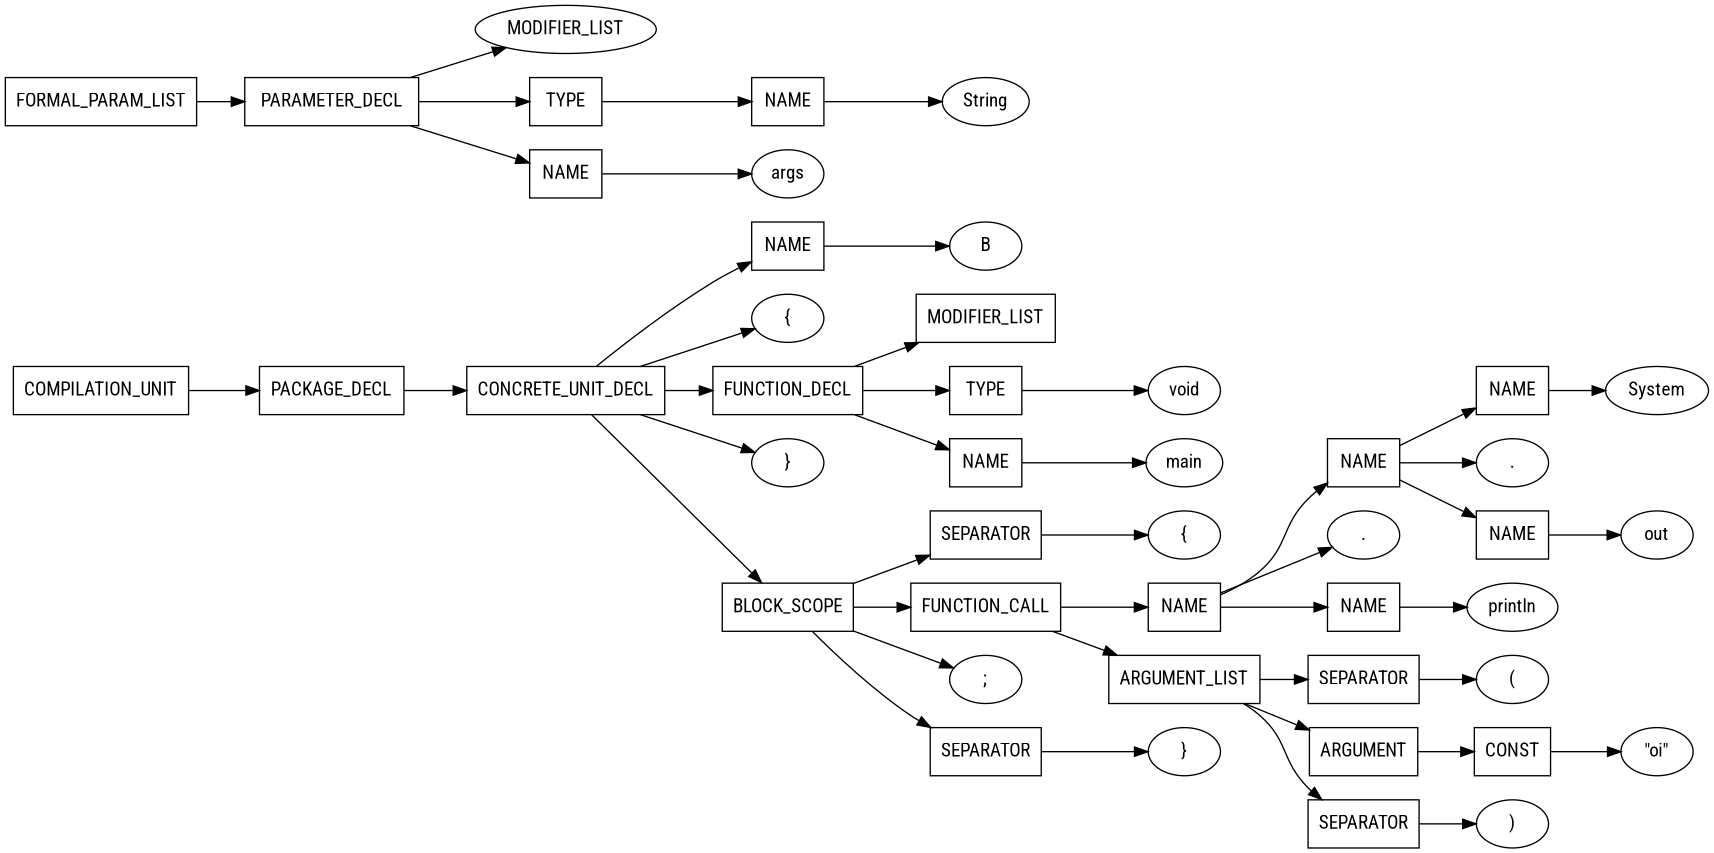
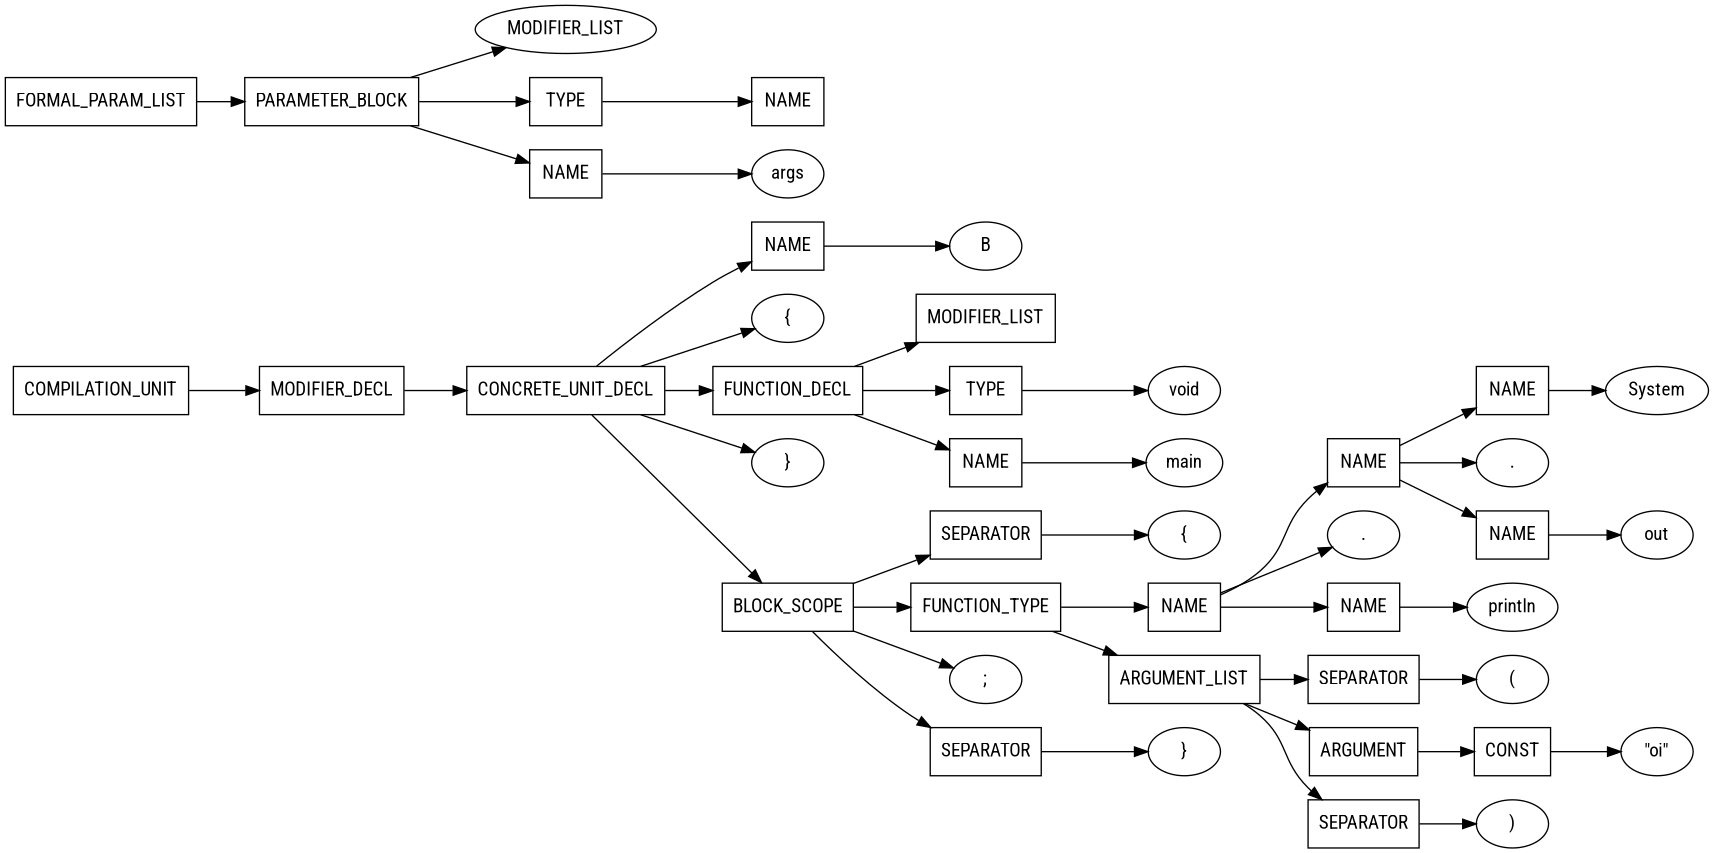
  digraph {
    fontname="Roboto Condensed"
    rankdir=LR
    splines=TRUE
    node [fontname="Roboto Condensed" shape=rectangle]
    edge [fontname="Roboto Condensed"]
    n1 [label=COMPILATION_UNIT]
-   n2 [label=PACKAGE_DECL]
+   n2 [label=MODIFIER_DECL]
    n3 [label=CONCRETE_UNIT_DECL]
    n4 [label=NAME]
    n5 [label="{" shape=ellipse]
    n6 [label=FUNCTION_DECL]
    n7 [label="}" shape=ellipse]
    n8 [label=BLOCK_SCOPE]
    n9 [label=B shape=ellipse]
    n10 [label=MODIFIER_LIST]
    n11 [label=TYPE]
    n12 [label=NAME]
    n13 [label=void shape=ellipse]
    n14 [label=main shape=ellipse]
    n15 [label=FORMAL_PARAM_LIST]
-   n16 [label=PARAMETER_DECL]
+   n16 [label=PARAMETER_BLOCK]
    n17 [label=SEPARATOR]
-   n18 [label=FUNCTION_CALL]
+   n18 [label=FUNCTION_TYPE]
    n19 [label=";" shape=ellipse]
    n20 [label=SEPARATOR]
    n21 [label=MODIFIER_LIST shape=ellipse]
    n22 [label=TYPE]
    n23 [label=NAME]
    n24 [label=NAME]
    n25 [label=args shape=ellipse]
-   n26 [label=String shape=ellipse]
    n27 [label="{" shape=ellipse]
    n28 [label=NAME]
    n29 [label=ARGUMENT_LIST]
    n30 [label="}" shape=ellipse]
    n31 [label=NAME]
    n32 [label="." shape=ellipse]
    n33 [label=NAME]
    n34 [label=SEPARATOR]
    n35 [label=ARGUMENT]
    n36 [label=SEPARATOR]
    n37 [label=NAME]
    n38 [label="." shape=ellipse]
    n39 [label=NAME]
    n40 [label=println shape=ellipse]
    n41 [label=System shape=ellipse]
    n42 [label=out shape=ellipse]
    n43 [label="(" shape=ellipse]
    n44 [label=CONST]
    n45 [label=")" shape=ellipse]
    n46 [label="\"oi\"" shape=ellipse]
    n1 -> n2
    n2 -> n3
    n3 -> n4
    n3 -> n5
    n3 -> n6
    n3 -> n7
    n3 -> n8
    n4 -> n9
    n6 -> n10
    n6 -> n11
    n6 -> n12
    n8 -> n17
    n8 -> n18
    n8 -> n19
    n8 -> n20
    n11 -> n13
    n12 -> n14
    n15 -> n16
    n16 -> n21
    n16 -> n22
    n16 -> n23
    n17 -> n27
    n18 -> n28
    n18 -> n29
    n20 -> n30
    n22 -> n24
    n23 -> n25
-   n24 -> n26
    n28 -> n31
    n28 -> n32
    n28 -> n33
    n29 -> n34
    n29 -> n35
    n29 -> n36
    n31 -> n37
    n31 -> n38
    n31 -> n39
    n33 -> n40
    n34 -> n43
    n35 -> n44
    n36 -> n45
    n37 -> n41
    n39 -> n42
    n44 -> n46
  }
